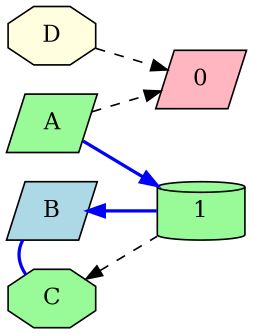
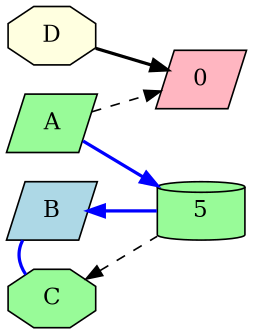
  digraph {
    rankdir=LR
    root=centr
    splines=true
    node [fillcolor=palegreen shape=parallelogram style=filled]
    edge [style=dashed weight=10 color=blue]
    A
    B [fillcolor=lightblue]
    C [shape=octagon]
    D [fillcolor=lightyellow shape=octagon]
    0 [fillcolor=lightpink]
-   1 [shape=cylinder]
+   1 [shape=cylinder label=5]
    subgraph sub_1 {
      A
      B
      C
      D
    }
    subgraph sub_2 {
      0
      1
    }
    A -> 0 [color=""]
    A -> 1 [style=bold]
    B -> C [constraint=false dir=none style=invis]
    B -> C [constraint=false dir=none style=bold]
    B -> 1 [dir=back style=bold]
    C -> 1 [color=black dir=back]
-   D -> 0 [color=""]
+   D -> 0 [style=bold color=""]
  }
